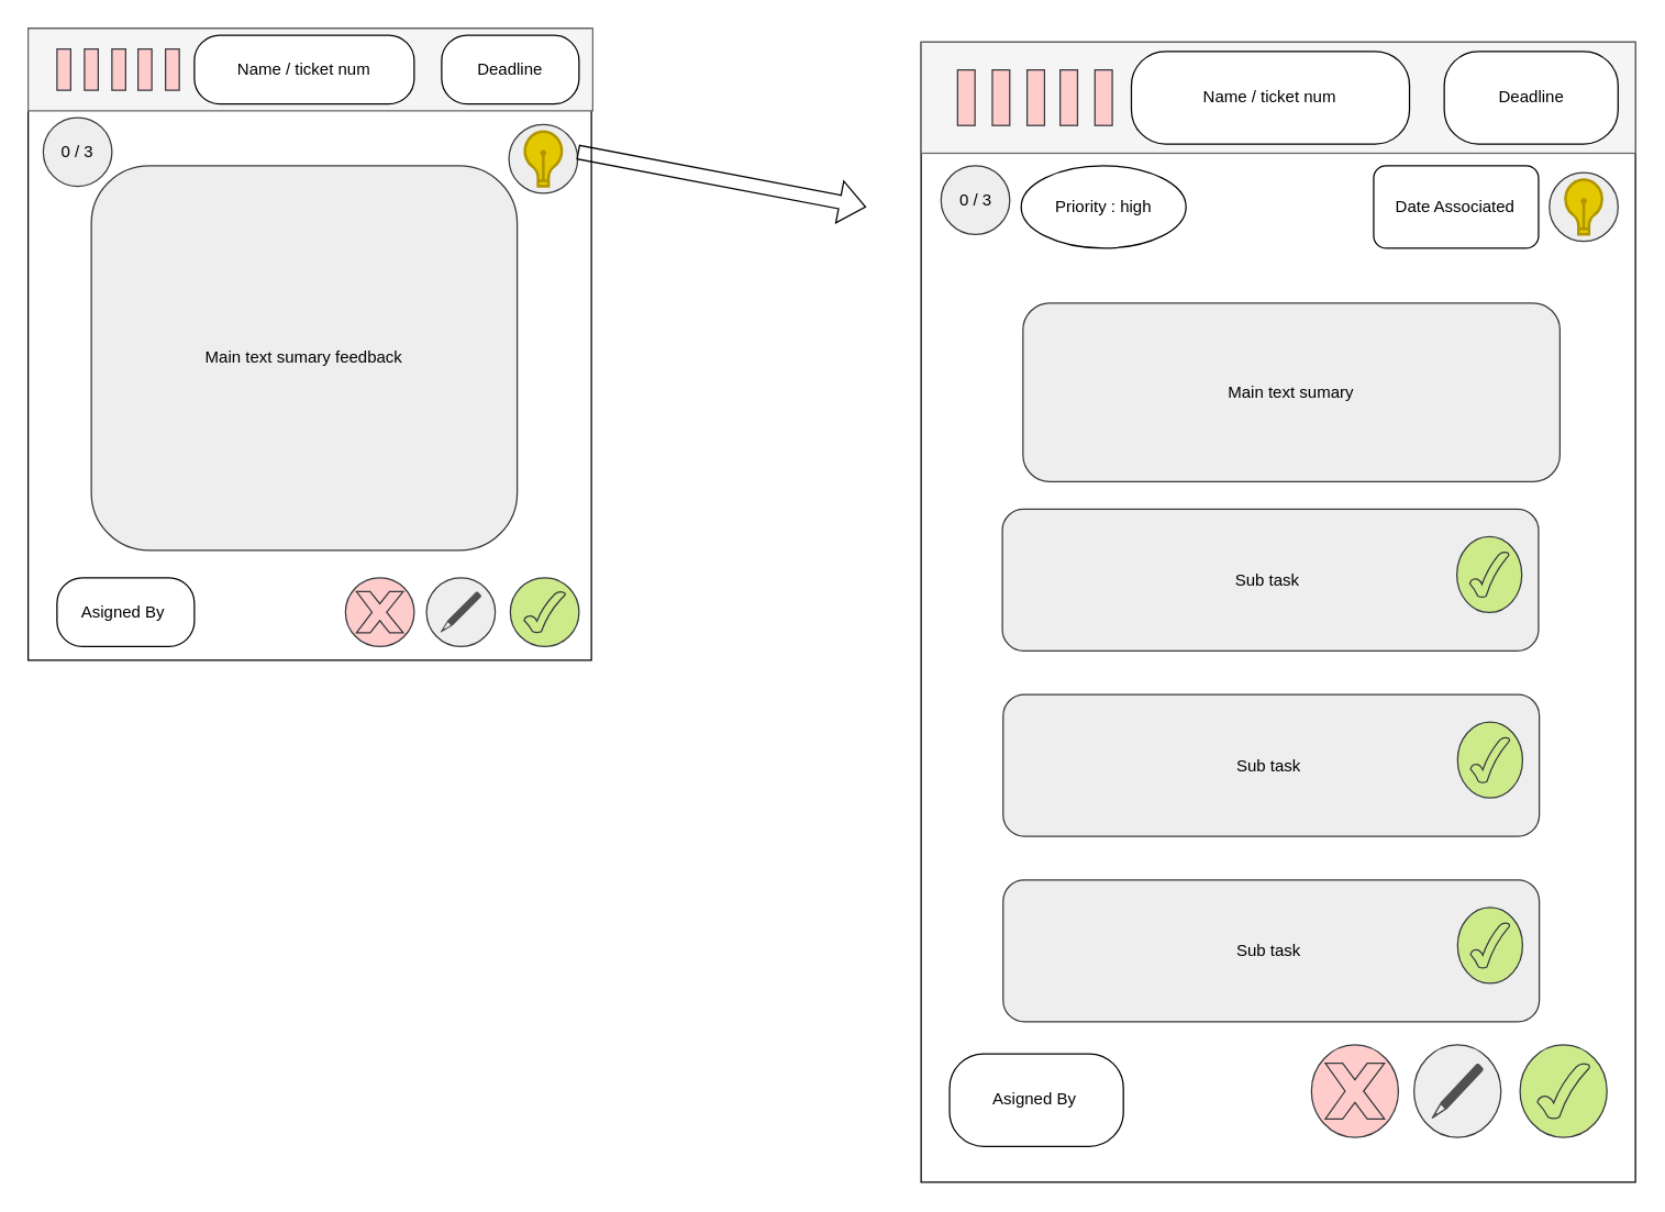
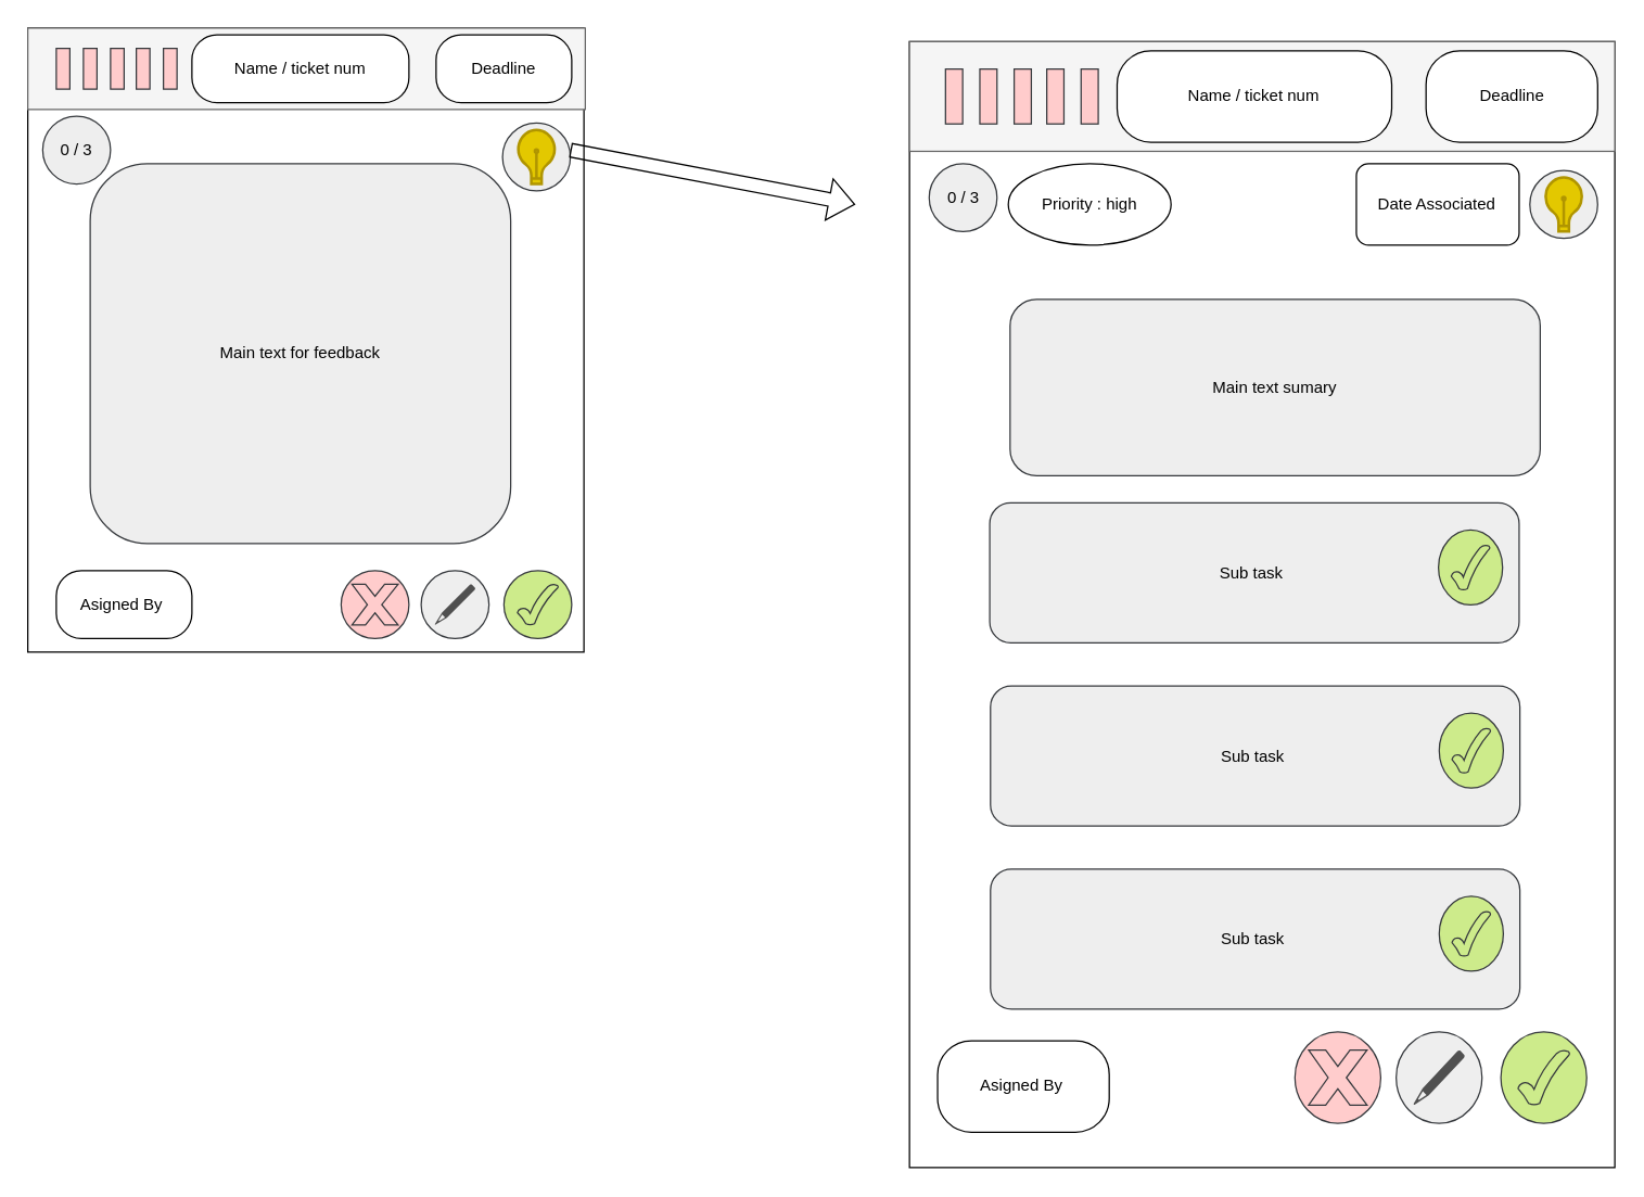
  <mxCell id="0" />
  <mxCell id="1" parent="0" />
  <mxCell id="2" value="" style="group" vertex="1" connectable="0" parent="1"><mxGeometry x="20" y="20" width="411" height="460" as="geometry" /></mxCell>
  <mxCell id="3" value="" style="group" vertex="1" connectable="0" parent="2"><mxGeometry width="411" height="460" as="geometry" /></mxCell>
  <mxCell id="4" value="" style="rounded=0;whiteSpace=wrap;html=1;" vertex="1" parent="3"><mxGeometry width="410" height="460" as="geometry" /></mxCell>
  <mxCell id="5" value="" style="rounded=0;whiteSpace=wrap;html=1;fillColor=#f5f5f5;fontColor=#333333;strokeColor=#666666;" vertex="1" parent="3"><mxGeometry width="411" height="60" as="geometry" /></mxCell>
  <mxCell id="6" value="" style="rounded=0;whiteSpace=wrap;html=1;fillColor=#ffcccc;strokeColor=#36393d;" vertex="1" parent="3"><mxGeometry x="21" y="15" width="10" height="30" as="geometry" /></mxCell>
  <mxCell id="7" value="" style="rounded=0;whiteSpace=wrap;html=1;fillColor=#ffcccc;strokeColor=#36393d;" vertex="1" parent="3"><mxGeometry x="41" y="15" width="10" height="30" as="geometry" /></mxCell>
  <mxCell id="8" value="" style="rounded=0;whiteSpace=wrap;html=1;fillColor=#ffcccc;strokeColor=#36393d;" vertex="1" parent="3"><mxGeometry x="61" y="15" width="10" height="30" as="geometry" /></mxCell>
  <mxCell id="9" value="Deadline" style="rounded=1;whiteSpace=wrap;html=1;arcSize=37;" vertex="1" parent="3"><mxGeometry x="301" y="5" width="100" height="50" as="geometry" /></mxCell>
- <mxCell id="10" value="Main text sumary feedback" style="rounded=1;whiteSpace=wrap;html=1;fillColor=#eeeeee;strokeColor=#36393d;" vertex="1" parent="3"><mxGeometry x="46" y="100" width="310" height="280" as="geometry" /></mxCell>
+ <mxCell id="10" value="Main text for feedback" style="rounded=1;whiteSpace=wrap;html=1;fillColor=#eeeeee;strokeColor=#36393d;" vertex="1" parent="3"><mxGeometry x="46" y="100" width="310" height="280" as="geometry" /></mxCell>
  <mxCell id="11" value="Name / ticket num" style="rounded=1;whiteSpace=wrap;html=1;arcSize=37;" vertex="1" parent="3"><mxGeometry x="121" y="5" width="160" height="50" as="geometry" /></mxCell>
  <mxCell id="12" value="" style="group" vertex="1" connectable="0" parent="3"><mxGeometry x="290" y="400" width="50" height="50" as="geometry" /></mxCell>
  <mxCell id="13" value="" style="ellipse;whiteSpace=wrap;html=1;fillColor=#eeeeee;strokeColor=#36393d;" vertex="1" parent="12"><mxGeometry width="50" height="50" as="geometry" /></mxCell>
  <mxCell id="14" value="" style="sketch=0;pointerEvents=1;shadow=0;dashed=0;html=1;strokeColor=none;fillColor=#505050;labelPosition=center;verticalLabelPosition=bottom;verticalAlign=top;outlineConnect=0;align=center;shape=mxgraph.office.concepts.writing_pencil;" vertex="1" parent="12"><mxGeometry x="10" y="10" width="30" height="30" as="geometry" /></mxCell>
  <mxCell id="15" value="" style="group" vertex="1" connectable="0" parent="3"><mxGeometry x="351" y="400" width="50" height="50" as="geometry" /></mxCell>
  <mxCell id="16" value="" style="ellipse;whiteSpace=wrap;html=1;fillColor=#cdeb8b;strokeColor=#36393d;" vertex="1" parent="15"><mxGeometry width="50" height="50" as="geometry" /></mxCell>
  <mxCell id="17" value="" style="verticalLabelPosition=bottom;verticalAlign=top;html=1;shape=mxgraph.basic.tick;fillColor=#cdeb8b;strokeColor=#36393d;" vertex="1" parent="15"><mxGeometry x="10" y="10" width="30" height="30" as="geometry" /></mxCell>
  <mxCell id="18" value="" style="rounded=0;whiteSpace=wrap;html=1;fillColor=#ffcccc;strokeColor=#36393d;" vertex="1" parent="3"><mxGeometry x="80" y="15" width="10" height="30" as="geometry" /></mxCell>
  <mxCell id="19" value="" style="rounded=0;whiteSpace=wrap;html=1;fillColor=#ffcccc;strokeColor=#36393d;" vertex="1" parent="3"><mxGeometry x="100" y="15" width="10" height="30" as="geometry" /></mxCell>
  <mxCell id="20" value="Asigned By&amp;nbsp;" style="rounded=1;whiteSpace=wrap;html=1;arcSize=37;" vertex="1" parent="3"><mxGeometry x="21" y="400" width="100" height="50" as="geometry" /></mxCell>
  <mxCell id="21" value="" style="ellipse;whiteSpace=wrap;html=1;fillColor=#ffcccc;strokeColor=#36393d;" vertex="1" parent="3"><mxGeometry x="231" y="400" width="50" height="50" as="geometry" /></mxCell>
  <mxCell id="22" value="" style="verticalLabelPosition=bottom;verticalAlign=top;html=1;shape=mxgraph.basic.x;fillColor=#ffcccc;strokeColor=#36393d;" vertex="1" parent="3"><mxGeometry x="239" y="410" width="34" height="30" as="geometry" /></mxCell>
  <mxCell id="23" value="" style="group" vertex="1" connectable="0" parent="3"><mxGeometry x="11" y="64.92" width="50" height="50" as="geometry" /></mxCell>
  <mxCell id="24" value="0 / 3" style="ellipse;whiteSpace=wrap;html=1;fillColor=#eeeeee;strokeColor=#36393d;" vertex="1" parent="23"><mxGeometry width="50" height="50" as="geometry" /></mxCell>
  <mxCell id="25" value="" style="ellipse;whiteSpace=wrap;html=1;fillColor=#eeeeee;strokeColor=#36393d;" vertex="1" parent="2"><mxGeometry x="350" y="70" width="50" height="50" as="geometry" /></mxCell>
  <mxCell id="26" value="" style="html=1;verticalLabelPosition=bottom;align=center;labelBackgroundColor=#ffffff;verticalAlign=top;strokeWidth=2;strokeColor=#B09500;shadow=0;dashed=0;shape=mxgraph.ios7.icons.lightbulb;fillColor=#e3c800;fontColor=#000000;" vertex="1" parent="2"><mxGeometry x="360.5" y="75.07" width="29" height="39.85" as="geometry" /></mxCell>
  <mxCell id="27" value="" style="group" vertex="1" connectable="0" parent="1"><mxGeometry x="670" y="30" width="520" height="830" as="geometry" /></mxCell>
  <mxCell id="28" value="" style="rounded=0;whiteSpace=wrap;html=1;" vertex="1" parent="27"><mxGeometry width="520" height="830" as="geometry" /></mxCell>
  <mxCell id="29" value="" style="rounded=0;whiteSpace=wrap;html=1;fillColor=#f5f5f5;fontColor=#333333;strokeColor=#666666;" vertex="1" parent="27"><mxGeometry width="520" height="80.87" as="geometry" /></mxCell>
  <mxCell id="30" value="" style="rounded=0;whiteSpace=wrap;html=1;fillColor=#ffcccc;strokeColor=#36393d;" vertex="1" parent="27"><mxGeometry x="26.569" y="20.217" width="12.652" height="40.435" as="geometry" /></mxCell>
  <mxCell id="31" value="" style="rounded=0;whiteSpace=wrap;html=1;fillColor=#ffcccc;strokeColor=#36393d;" vertex="1" parent="27"><mxGeometry x="51.873" y="20.217" width="12.652" height="40.435" as="geometry" /></mxCell>
  <mxCell id="32" value="" style="rounded=0;whiteSpace=wrap;html=1;fillColor=#ffcccc;strokeColor=#36393d;" vertex="1" parent="27"><mxGeometry x="77.178" y="20.217" width="12.652" height="40.435" as="geometry" /></mxCell>
  <mxCell id="33" value="Deadline" style="rounded=1;whiteSpace=wrap;html=1;arcSize=37;" vertex="1" parent="27"><mxGeometry x="380.827" y="6.739" width="126.521" height="67.391" as="geometry" /></mxCell>
  <mxCell id="34" value="Name / ticket num" style="rounded=1;whiteSpace=wrap;html=1;arcSize=37;" vertex="1" parent="27"><mxGeometry x="153.09" y="6.739" width="202.433" height="67.391" as="geometry" /></mxCell>
  <mxCell id="35" value="" style="group" vertex="1" connectable="0" parent="27"><mxGeometry x="358.82" y="730.0" width="63.26" height="67.391" as="geometry" /></mxCell>
  <mxCell id="36" value="" style="ellipse;whiteSpace=wrap;html=1;fillColor=#eeeeee;strokeColor=#36393d;" vertex="1" parent="35"><mxGeometry width="63.26" height="67.391" as="geometry" /></mxCell>
  <mxCell id="37" value="" style="sketch=0;pointerEvents=1;shadow=0;dashed=0;html=1;strokeColor=none;fillColor=#505050;labelPosition=center;verticalLabelPosition=bottom;verticalAlign=top;outlineConnect=0;align=center;shape=mxgraph.office.concepts.writing_pencil;" vertex="1" parent="35"><mxGeometry x="12.652" y="13.478" width="37.956" height="40.435" as="geometry" /></mxCell>
  <mxCell id="38" value="" style="group" vertex="1" connectable="0" parent="27"><mxGeometry x="435.998" y="730.0" width="63.26" height="67.391" as="geometry" /></mxCell>
  <mxCell id="39" value="" style="ellipse;whiteSpace=wrap;html=1;fillColor=#cdeb8b;strokeColor=#36393d;" vertex="1" parent="38"><mxGeometry width="63.26" height="67.391" as="geometry" /></mxCell>
  <mxCell id="40" value="" style="verticalLabelPosition=bottom;verticalAlign=top;html=1;shape=mxgraph.basic.tick;fillColor=#cdeb8b;strokeColor=#36393d;" vertex="1" parent="38"><mxGeometry x="12.652" y="13.478" width="37.956" height="40.435" as="geometry" /></mxCell>
  <mxCell id="41" value="" style="rounded=0;whiteSpace=wrap;html=1;fillColor=#ffcccc;strokeColor=#36393d;" vertex="1" parent="27"><mxGeometry x="101.217" y="20.217" width="12.652" height="40.435" as="geometry" /></mxCell>
  <mxCell id="42" value="" style="rounded=0;whiteSpace=wrap;html=1;fillColor=#ffcccc;strokeColor=#36393d;" vertex="1" parent="27"><mxGeometry x="126.521" y="20.217" width="12.652" height="40.435" as="geometry" /></mxCell>
  <mxCell id="43" value="Asigned By&amp;nbsp;" style="rounded=1;whiteSpace=wrap;html=1;arcSize=37;" vertex="1" parent="27"><mxGeometry x="20.739" y="736.52" width="126.521" height="67.391" as="geometry" /></mxCell>
  <mxCell id="44" value="" style="ellipse;whiteSpace=wrap;html=1;fillColor=#ffcccc;strokeColor=#36393d;" vertex="1" parent="27"><mxGeometry x="284.173" y="730.0" width="63.26" height="67.391" as="geometry" /></mxCell>
  <mxCell id="45" value="" style="verticalLabelPosition=bottom;verticalAlign=top;html=1;shape=mxgraph.basic.x;fillColor=#ffcccc;strokeColor=#36393d;" vertex="1" parent="27"><mxGeometry x="294.294" y="743.479" width="43.017" height="40.435" as="geometry" /></mxCell>
  <mxCell id="46" value="0 / 3" style="ellipse;whiteSpace=wrap;html=1;fillColor=#eeeeee;strokeColor=#36393d;" vertex="1" parent="27"><mxGeometry x="14.53" y="90" width="50" height="50" as="geometry" /></mxCell>
  <mxCell id="47" value="Priority : high" style="ellipse;whiteSpace=wrap;html=1;" vertex="1" parent="27"><mxGeometry x="72.85" y="90" width="120" height="60" as="geometry" /></mxCell>
  <mxCell id="48" value="Date Associated" style="rounded=1;whiteSpace=wrap;html=1;" vertex="1" parent="27"><mxGeometry x="329.45" y="90" width="120" height="60" as="geometry" /></mxCell>
  <mxCell id="49" value="Main text sumary" style="rounded=1;whiteSpace=wrap;html=1;fillColor=#eeeeee;strokeColor=#36393d;" vertex="1" parent="27"><mxGeometry x="74.17" y="190" width="390.83" height="130" as="geometry" /></mxCell>
  <mxCell id="50" value="" style="group" vertex="1" connectable="0" parent="27"><mxGeometry x="59.17" y="340" width="390.28" height="103.152" as="geometry" /></mxCell>
  <mxCell id="51" value="Sub task&amp;nbsp;" style="rounded=1;whiteSpace=wrap;html=1;fillColor=#eeeeee;strokeColor=#36393d;" vertex="1" parent="50"><mxGeometry width="390.28" height="103.152" as="geometry" /></mxCell>
  <mxCell id="52" value="" style="group" vertex="1" connectable="0" parent="50"><mxGeometry x="330.83" y="20" width="47.26" height="55.27" as="geometry" /></mxCell>
  <mxCell id="53" value="" style="ellipse;whiteSpace=wrap;html=1;fillColor=#cdeb8b;strokeColor=#36393d;" vertex="1" parent="52"><mxGeometry width="47.26" height="55.27" as="geometry" /></mxCell>
  <mxCell id="54" value="" style="verticalLabelPosition=bottom;verticalAlign=top;html=1;shape=mxgraph.basic.tick;fillColor=#cdeb8b;strokeColor=#36393d;" vertex="1" parent="52"><mxGeometry x="9.452" y="11.054" width="28.356" height="33.162" as="geometry" /></mxCell>
  <mxCell id="55" value="" style="group" vertex="1" connectable="0" parent="27"><mxGeometry x="59.72" y="475" width="390.28" height="103.152" as="geometry" /></mxCell>
  <mxCell id="56" value="Sub task&amp;nbsp;" style="rounded=1;whiteSpace=wrap;html=1;fillColor=#eeeeee;strokeColor=#36393d;" vertex="1" parent="55"><mxGeometry width="390.28" height="103.152" as="geometry" /></mxCell>
  <mxCell id="57" value="" style="group" vertex="1" connectable="0" parent="55"><mxGeometry x="330.83" y="20" width="47.26" height="55.27" as="geometry" /></mxCell>
  <mxCell id="58" value="" style="ellipse;whiteSpace=wrap;html=1;fillColor=#cdeb8b;strokeColor=#36393d;" vertex="1" parent="57"><mxGeometry width="47.26" height="55.27" as="geometry" /></mxCell>
  <mxCell id="59" value="" style="verticalLabelPosition=bottom;verticalAlign=top;html=1;shape=mxgraph.basic.tick;fillColor=#cdeb8b;strokeColor=#36393d;" vertex="1" parent="57"><mxGeometry x="9.452" y="11.054" width="28.356" height="33.162" as="geometry" /></mxCell>
  <mxCell id="60" value="" style="group" vertex="1" connectable="0" parent="27"><mxGeometry x="59.72" y="610" width="390.28" height="103.152" as="geometry" /></mxCell>
  <mxCell id="61" value="Sub task&amp;nbsp;" style="rounded=1;whiteSpace=wrap;html=1;fillColor=#eeeeee;strokeColor=#36393d;" vertex="1" parent="60"><mxGeometry width="390.28" height="103.152" as="geometry" /></mxCell>
  <mxCell id="62" value="" style="group" vertex="1" connectable="0" parent="60"><mxGeometry x="330.83" y="20" width="47.26" height="55.27" as="geometry" /></mxCell>
  <mxCell id="63" value="" style="ellipse;whiteSpace=wrap;html=1;fillColor=#cdeb8b;strokeColor=#36393d;" vertex="1" parent="62"><mxGeometry width="47.26" height="55.27" as="geometry" /></mxCell>
  <mxCell id="64" value="" style="verticalLabelPosition=bottom;verticalAlign=top;html=1;shape=mxgraph.basic.tick;fillColor=#cdeb8b;strokeColor=#36393d;" vertex="1" parent="62"><mxGeometry x="9.452" y="11.054" width="28.356" height="33.162" as="geometry" /></mxCell>
  <mxCell id="65" value="" style="ellipse;whiteSpace=wrap;html=1;fillColor=#eeeeee;strokeColor=#36393d;" vertex="1" parent="27"><mxGeometry x="457.35" y="95" width="50" height="50" as="geometry" /></mxCell>
  <mxCell id="66" value="" style="html=1;verticalLabelPosition=bottom;align=center;labelBackgroundColor=#ffffff;verticalAlign=top;strokeWidth=2;strokeColor=#B09500;shadow=0;dashed=0;shape=mxgraph.ios7.icons.lightbulb;fillColor=#e3c800;fontColor=#000000;" vertex="1" parent="27"><mxGeometry x="467.85" y="100.07" width="29" height="39.85" as="geometry" /></mxCell>
  <mxCell id="67" value="" style="shape=flexArrow;endArrow=classic;html=1;rounded=0;" edge="1" parent="1"><mxGeometry width="50" height="50" relative="1" as="geometry"><mxPoint x="420" y="110" as="sourcePoint" /><mxPoint x="630" y="150" as="targetPoint" /></mxGeometry></mxCell>
